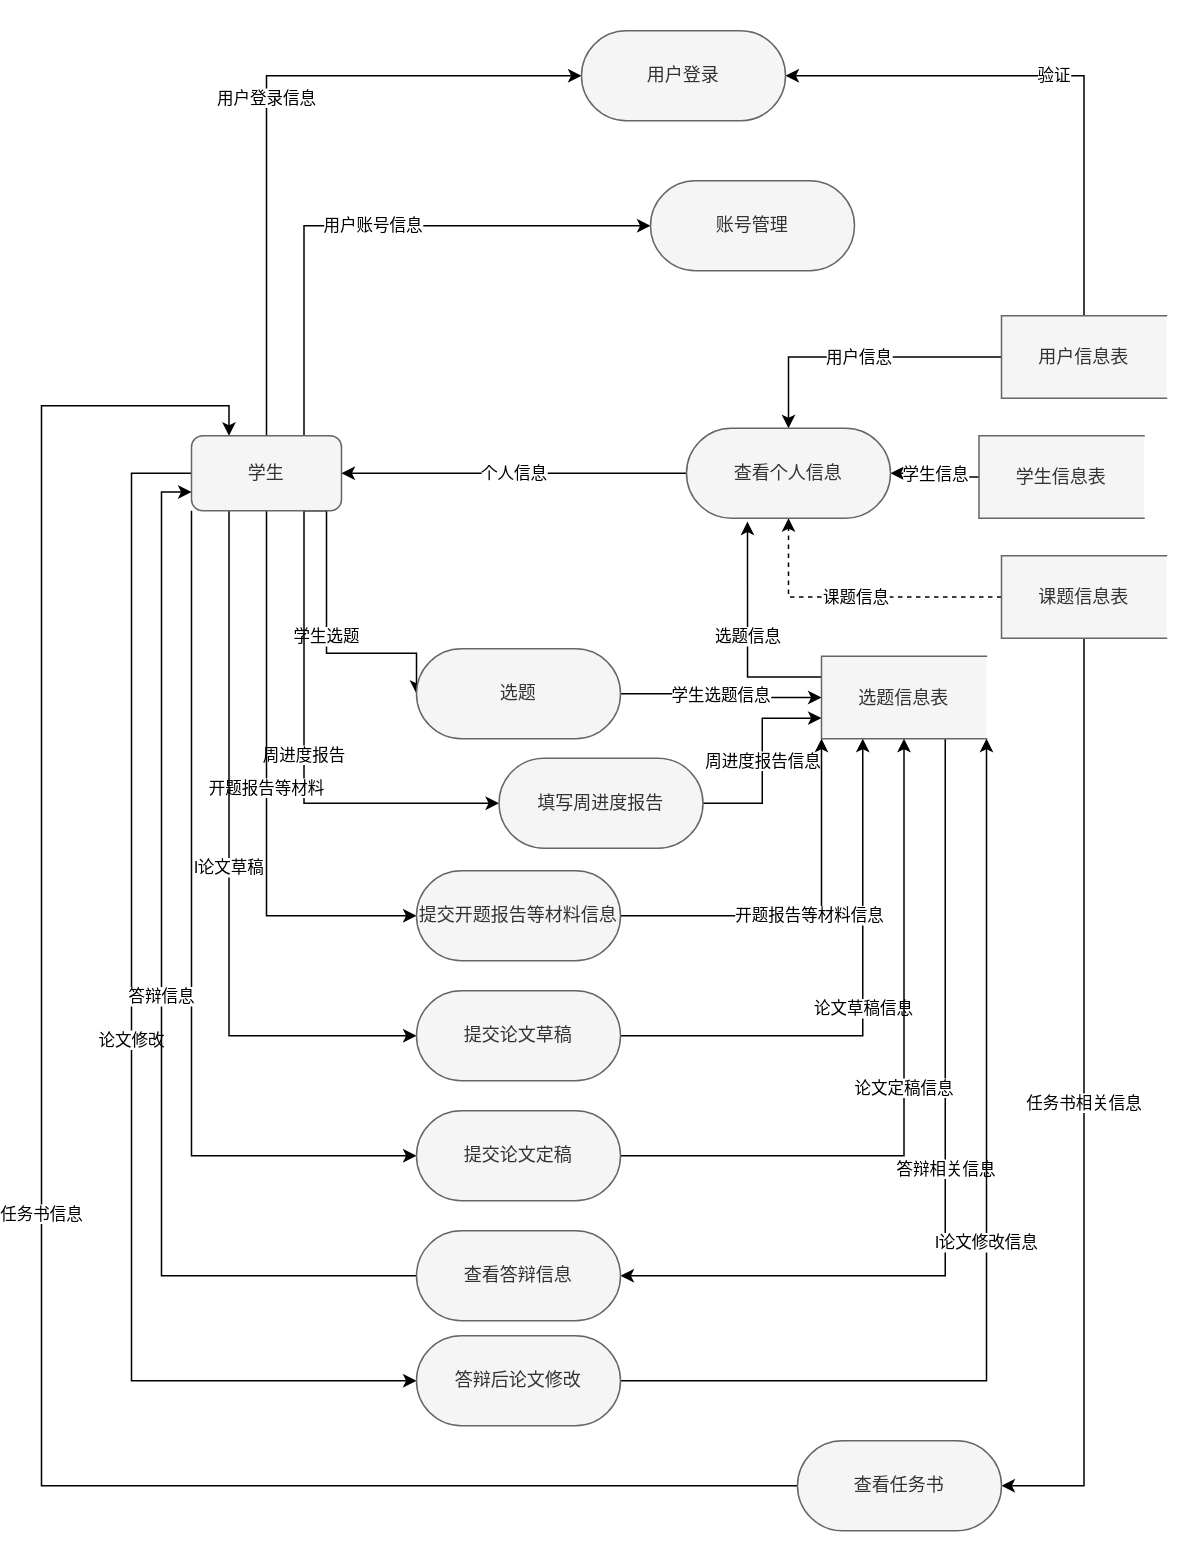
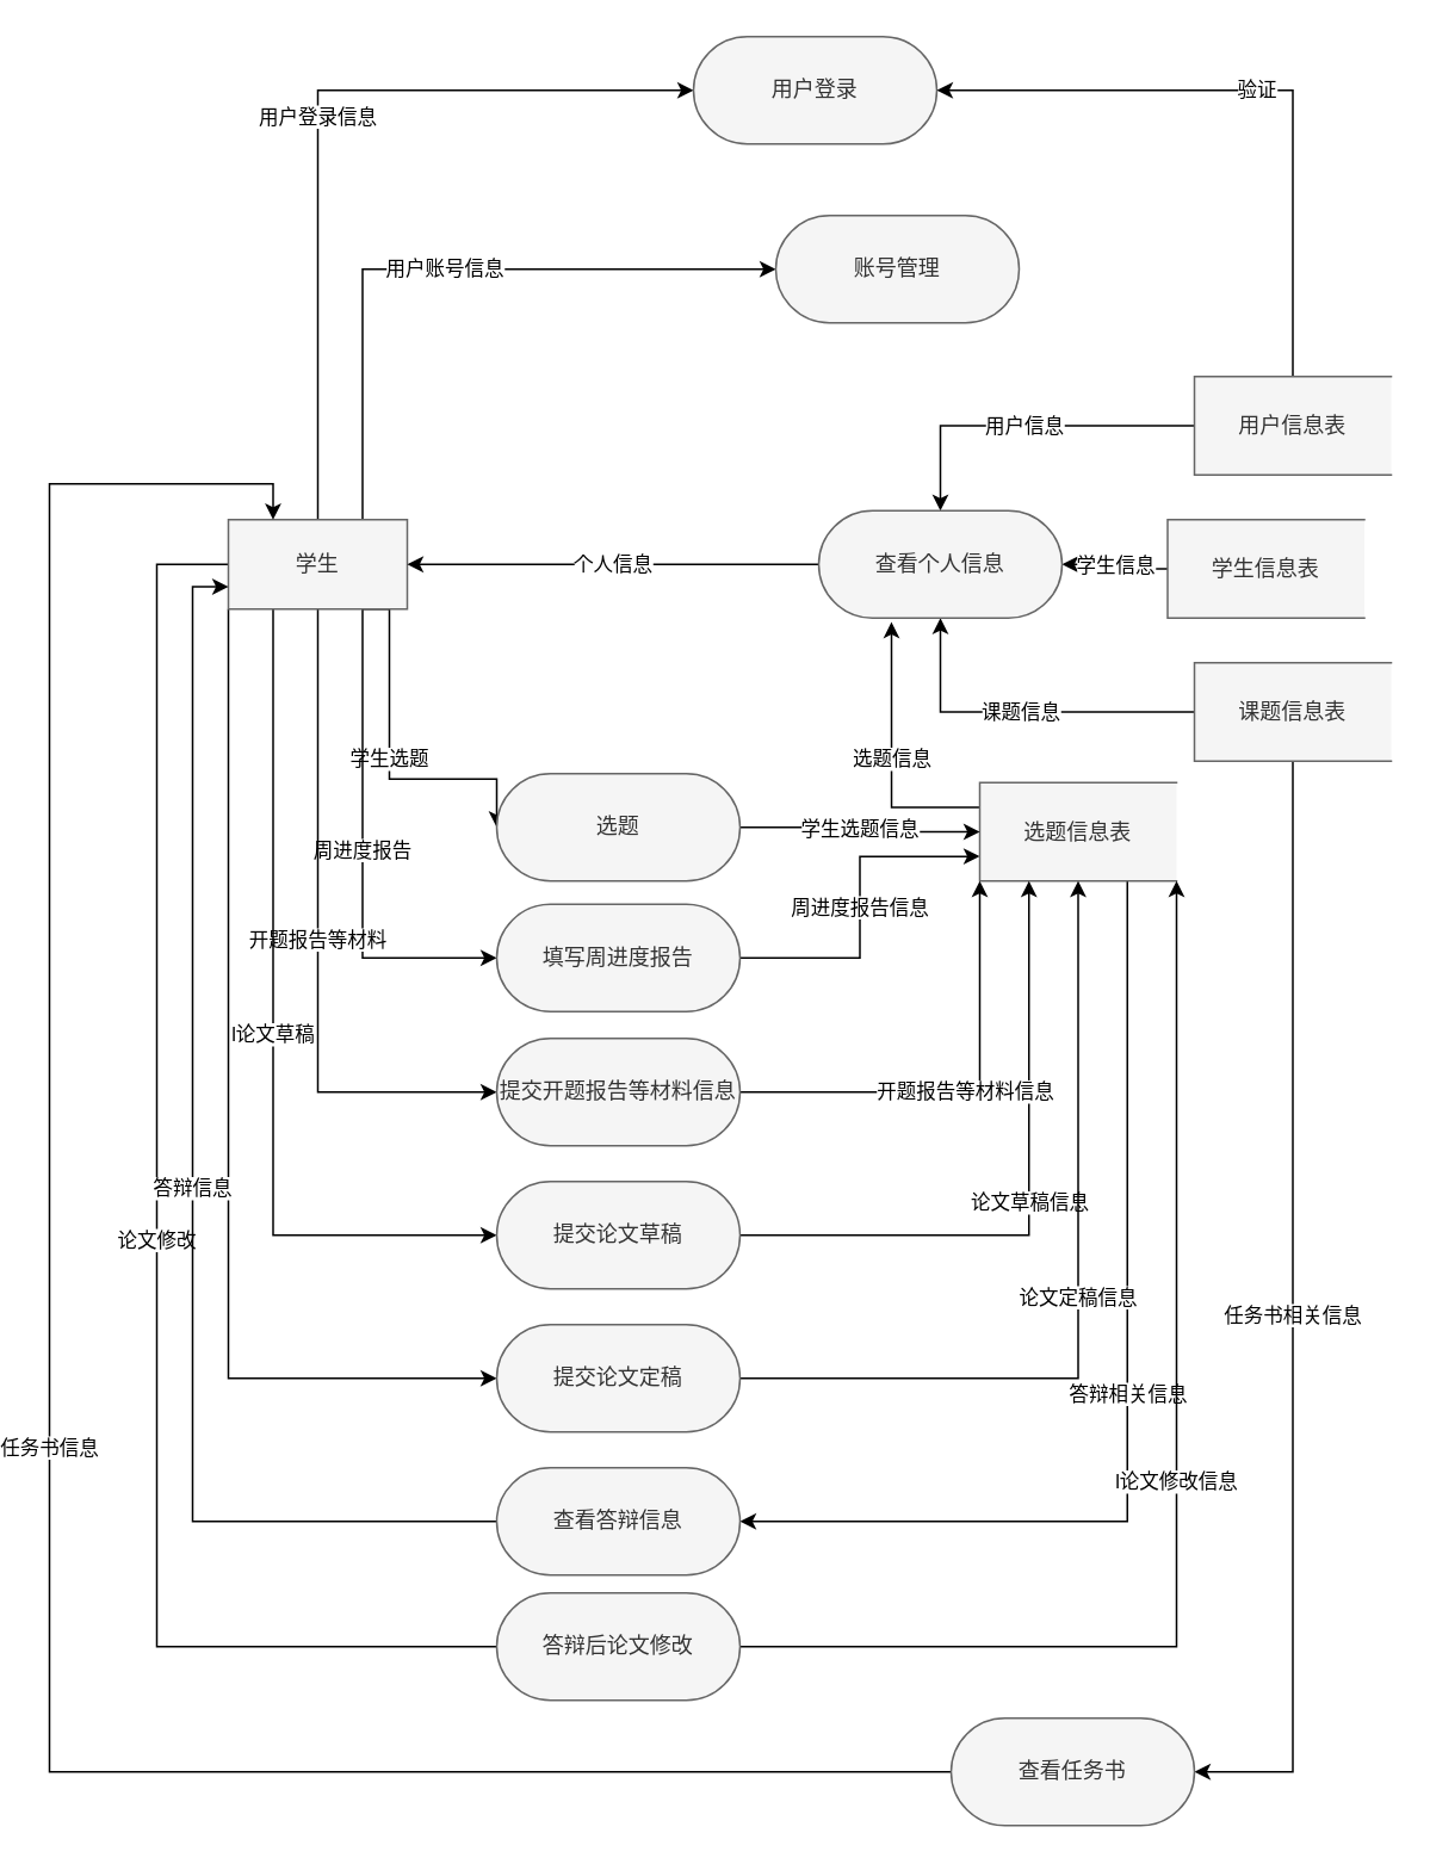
  <mxCell id="0" />
  <mxCell id="1" parent="0" />
  <mxCell id="2" value="用户登录信息" style="edgeStyle=orthogonalEdgeStyle;rounded=0;orthogonalLoop=1;jettySize=auto;html=1;exitX=0.5;exitY=0;exitDx=0;exitDy=0;entryX=0;entryY=0.5;entryDx=0;entryDy=0;entryPerimeter=0;" edge="1" parent="1" source="10" target="11"><mxGeometry relative="1" as="geometry" /></mxCell>
  <mxCell id="3" value="用户账号信息" style="edgeStyle=orthogonalEdgeStyle;rounded=0;orthogonalLoop=1;jettySize=auto;html=1;exitX=0.75;exitY=0;exitDx=0;exitDy=0;entryX=0;entryY=0.5;entryDx=0;entryDy=0;entryPerimeter=0;" edge="1" parent="1" source="10" target="22"><mxGeometry relative="1" as="geometry" /></mxCell>
  <mxCell id="4" value="学生选题" style="edgeStyle=orthogonalEdgeStyle;rounded=0;orthogonalLoop=1;jettySize=auto;html=1;exitX=0.75;exitY=1;exitDx=0;exitDy=0;entryX=0;entryY=0.5;entryDx=0;entryDy=0;entryPerimeter=0;" edge="1" parent="1" source="10" target="31"><mxGeometry relative="1" as="geometry"><Array as="points"><mxPoint x="210" y="340" /><mxPoint x="210" y="435" /></Array></mxGeometry></mxCell>
  <mxCell id="5" value="周进度报告" style="edgeStyle=orthogonalEdgeStyle;rounded=0;orthogonalLoop=1;jettySize=auto;html=1;exitX=0.75;exitY=1;exitDx=0;exitDy=0;entryX=0;entryY=0.5;entryDx=0;entryDy=0;entryPerimeter=0;" edge="1" parent="1" source="10" target="26"><mxGeometry relative="1" as="geometry" /></mxCell>
  <mxCell id="6" value="开题报告等材料" style="edgeStyle=orthogonalEdgeStyle;rounded=0;orthogonalLoop=1;jettySize=auto;html=1;exitX=0.5;exitY=1;exitDx=0;exitDy=0;entryX=0;entryY=0.5;entryDx=0;entryDy=0;entryPerimeter=0;" edge="1" parent="1" source="10" target="41"><mxGeometry relative="1" as="geometry" /></mxCell>
  <mxCell id="7" value="l论文草稿" style="edgeStyle=orthogonalEdgeStyle;rounded=0;orthogonalLoop=1;jettySize=auto;html=1;exitX=0.25;exitY=1;exitDx=0;exitDy=0;entryX=0;entryY=0.5;entryDx=0;entryDy=0;entryPerimeter=0;" edge="1" parent="1" source="10" target="33"><mxGeometry relative="1" as="geometry" /></mxCell>
  <mxCell id="8" style="edgeStyle=orthogonalEdgeStyle;rounded=0;orthogonalLoop=1;jettySize=auto;html=1;exitX=0;exitY=1;exitDx=0;exitDy=0;entryX=0;entryY=0.5;entryDx=0;entryDy=0;entryPerimeter=0;" edge="1" parent="1" source="10" target="35"><mxGeometry relative="1" as="geometry" /></mxCell>
- <mxCell id="9" value="论文修改" style="edgeStyle=orthogonalEdgeStyle;rounded=0;orthogonalLoop=1;jettySize=auto;html=1;exitX=0;exitY=0.5;exitDx=0;exitDy=0;entryX=0;entryY=0.5;entryDx=0;entryDy=0;entryPerimeter=0;" edge="1" parent="1" source="10" target="39"><mxGeometry relative="1" as="geometry"><Array as="points"><mxPoint y="315" x="80" /><mxPoint y="920" x="80" /></Array></mxGeometry></mxCell>
- <mxCell id="10" value="学生" style="html=1;dashed=0;whiteSpace=wrap;fillColor=#f5f5f5;fontColor=#333333;strokeColor=#666666;rounded=1;" vertex="1" parent="1"><mxGeometry x="120" y="290" width="100" height="50" as="geometry" /></mxCell>
+ <mxCell id="9" value="论文修改" style="edgeStyle=orthogonalEdgeStyle;rounded=0;orthogonalLoop=1;jettySize=auto;html=1;exitX=0;exitY=0.5;exitDx=0;exitDy=0;entryX=0;entryY=0.5;entryDx=0;entryDy=0;entryPerimeter=0;endArrow=none;" edge="1" parent="1" source="10" target="39"><mxGeometry relative="1" as="geometry"><Array as="points"><mxPoint y="315" x="80" /><mxPoint y="920" x="80" /></Array></mxGeometry></mxCell>
+ <mxCell id="10" value="学生" style="html=1;dashed=0;whiteSpace=wrap;fillColor=#f5f5f5;fontColor=#333333;strokeColor=#666666;" vertex="1" parent="1"><mxGeometry x="120" y="290" width="100" height="50" as="geometry" /></mxCell>
  <mxCell id="11" value="用户登录" style="html=1;dashed=0;whiteSpace=wrap;shape=mxgraph.dfd.start;fillColor=#f5f5f5;fontColor=#333333;strokeColor=#666666;" vertex="1" parent="1"><mxGeometry x="380" y="20" width="136" height="60" as="geometry" /></mxCell>
  <mxCell id="12" value="验证" style="edgeStyle=orthogonalEdgeStyle;rounded=0;orthogonalLoop=1;jettySize=auto;html=1;exitX=0.5;exitY=0;exitDx=0;exitDy=0;entryX=1;entryY=0.5;entryDx=0;entryDy=0;entryPerimeter=0;" edge="1" parent="1" source="14" target="11"><mxGeometry relative="1" as="geometry" /></mxCell>
  <mxCell id="13" value="用户信息" style="edgeStyle=orthogonalEdgeStyle;rounded=0;orthogonalLoop=1;jettySize=auto;html=1;" edge="1" parent="1" source="14" target="21"><mxGeometry relative="1" as="geometry" /></mxCell>
  <mxCell id="14" value="用户信息表" style="html=1;dashed=0;whiteSpace=wrap;shape=partialRectangle;right=0;fillColor=#f5f5f5;fontColor=#333333;strokeColor=#666666;" vertex="1" parent="1"><mxGeometry x="660" y="210" width="110" height="55" as="geometry" /></mxCell>
  <mxCell id="15" value="学生信息" style="edgeStyle=orthogonalEdgeStyle;rounded=0;orthogonalLoop=1;jettySize=auto;html=1;exitX=0;exitY=0.5;exitDx=0;exitDy=0;entryX=1;entryY=0.5;entryDx=0;entryDy=0;entryPerimeter=0;" edge="1" parent="1" source="16" target="21"><mxGeometry relative="1" as="geometry" /></mxCell>
  <mxCell id="16" value="学生信息表" style="html=1;dashed=0;whiteSpace=wrap;shape=partialRectangle;right=0;fillColor=#f5f5f5;fontColor=#333333;strokeColor=#666666;" vertex="1" parent="1"><mxGeometry x="645" y="290" width="110" height="55" as="geometry" /></mxCell>
- <mxCell id="17" value="课题信息" style="edgeStyle=orthogonalEdgeStyle;rounded=0;orthogonalLoop=1;jettySize=auto;html=1;exitX=0;exitY=0.5;exitDx=0;exitDy=0;entryX=0.5;entryY=0.5;entryDx=0;entryDy=30;entryPerimeter=0;dashed=1;" edge="1" parent="1" source="19" target="21"><mxGeometry relative="1" as="geometry"><mxPoint x="470" y="350" as="targetPoint" /></mxGeometry></mxCell>
+ <mxCell id="17" value="课题信息" style="edgeStyle=orthogonalEdgeStyle;rounded=0;orthogonalLoop=1;jettySize=auto;html=1;exitX=0;exitY=0.5;exitDx=0;exitDy=0;entryX=0.5;entryY=0.5;entryDx=0;entryDy=30;entryPerimeter=0;" edge="1" parent="1" source="19" target="21"><mxGeometry relative="1" as="geometry"><mxPoint x="470" y="350" as="targetPoint" /></mxGeometry></mxCell>
  <mxCell id="18" value="任务书相关信息" style="edgeStyle=orthogonalEdgeStyle;rounded=0;orthogonalLoop=1;jettySize=auto;html=1;exitX=0.5;exitY=1;exitDx=0;exitDy=0;entryX=1;entryY=0.5;entryDx=0;entryDy=0;entryPerimeter=0;" edge="1" parent="1" source="19" target="24"><mxGeometry relative="1" as="geometry" /></mxCell>
  <mxCell id="19" value="课题信息表" style="html=1;dashed=0;whiteSpace=wrap;shape=partialRectangle;right=0;fillColor=#f5f5f5;fontColor=#333333;strokeColor=#666666;" vertex="1" parent="1"><mxGeometry x="660" y="370" width="110" height="55" as="geometry" /></mxCell>
  <mxCell id="20" value="个人信息" style="edgeStyle=orthogonalEdgeStyle;rounded=0;orthogonalLoop=1;jettySize=auto;html=1;exitX=0;exitY=0.5;exitDx=0;exitDy=0;exitPerimeter=0;entryX=1;entryY=0.5;entryDx=0;entryDy=0;" edge="1" parent="1" source="21" target="10"><mxGeometry relative="1" as="geometry" /></mxCell>
  <mxCell id="21" value="查看个人信息" style="html=1;dashed=0;whiteSpace=wrap;shape=mxgraph.dfd.start;fillColor=#f5f5f5;fontColor=#333333;strokeColor=#666666;" vertex="1" parent="1"><mxGeometry x="450" y="285" width="136" height="60" as="geometry" /></mxCell>
  <mxCell id="22" value="账号管理" style="html=1;dashed=0;whiteSpace=wrap;shape=mxgraph.dfd.start;fillColor=#f5f5f5;fontColor=#333333;strokeColor=#666666;" vertex="1" parent="1"><mxGeometry x="426" y="120" width="136" height="60" as="geometry" /></mxCell>
  <mxCell id="23" value="任务书信息" style="edgeStyle=orthogonalEdgeStyle;rounded=0;orthogonalLoop=1;jettySize=auto;html=1;exitX=0;exitY=0.5;exitDx=0;exitDy=0;exitPerimeter=0;entryX=0.25;entryY=0;entryDx=0;entryDy=0;" edge="1" parent="1" source="24" target="10"><mxGeometry relative="1" as="geometry"><Array as="points"><mxPoint x="20" y="990" /><mxPoint x="20" y="270" /><mxPoint x="145" y="270" /></Array></mxGeometry></mxCell>
  <mxCell id="24" value="查看任务书" style="html=1;dashed=0;whiteSpace=wrap;shape=mxgraph.dfd.start;fillColor=#f5f5f5;fontColor=#333333;strokeColor=#666666;" vertex="1" parent="1"><mxGeometry x="524" y="960" width="136" height="60" as="geometry" /></mxCell>
  <mxCell id="25" value="周进度报告信息" style="edgeStyle=orthogonalEdgeStyle;rounded=0;orthogonalLoop=1;jettySize=auto;html=1;exitX=1;exitY=0.5;exitDx=0;exitDy=0;exitPerimeter=0;entryX=0;entryY=0.75;entryDx=0;entryDy=0;" edge="1" parent="1" source="26" target="29"><mxGeometry relative="1" as="geometry" /></mxCell>
- <mxCell id="26" value="填写周进度报告" style="html=1;dashed=0;whiteSpace=wrap;shape=mxgraph.dfd.start;fillColor=#f5f5f5;fontColor=#333333;strokeColor=#666666;" vertex="1" parent="1"><mxGeometry x="325" y="505" width="136" height="60" as="geometry" /></mxCell>
+ <mxCell id="26" value="填写周进度报告" style="html=1;dashed=0;whiteSpace=wrap;shape=mxgraph.dfd.start;fillColor=#f5f5f5;fontColor=#333333;strokeColor=#666666;" vertex="1" parent="1"><mxGeometry x="270" y="505" width="136" height="60" as="geometry" /></mxCell>
  <mxCell id="27" value="选题信息" style="edgeStyle=orthogonalEdgeStyle;rounded=0;orthogonalLoop=1;jettySize=auto;html=1;exitX=0;exitY=0.25;exitDx=0;exitDy=0;entryX=0.299;entryY=1.037;entryDx=0;entryDy=0;entryPerimeter=0;" edge="1" parent="1" source="29" target="21"><mxGeometry relative="1" as="geometry" /></mxCell>
  <mxCell id="28" value="答辩相关信息" style="edgeStyle=orthogonalEdgeStyle;rounded=0;orthogonalLoop=1;jettySize=auto;html=1;exitX=0.75;exitY=1;exitDx=0;exitDy=0;entryX=1;entryY=0.5;entryDx=0;entryDy=0;entryPerimeter=0;" edge="1" parent="1" source="29" target="37"><mxGeometry relative="1" as="geometry" /></mxCell>
  <mxCell id="29" value="选题信息表" style="html=1;dashed=0;whiteSpace=wrap;shape=partialRectangle;right=0;fillColor=#f5f5f5;fontColor=#333333;strokeColor=#666666;" vertex="1" parent="1"><mxGeometry x="540" y="437" width="110" height="55" as="geometry" /></mxCell>
  <mxCell id="30" value="学生选题信息" style="edgeStyle=orthogonalEdgeStyle;rounded=0;orthogonalLoop=1;jettySize=auto;html=1;exitX=1;exitY=0.5;exitDx=0;exitDy=0;exitPerimeter=0;" edge="1" parent="1" source="31" target="29"><mxGeometry relative="1" as="geometry" /></mxCell>
  <mxCell id="31" value="选题" style="html=1;dashed=0;whiteSpace=wrap;shape=mxgraph.dfd.start;fillColor=#f5f5f5;fontColor=#333333;strokeColor=#666666;" vertex="1" parent="1"><mxGeometry x="270" y="432" width="136" height="60" as="geometry" /></mxCell>
  <mxCell id="32" value="论文草稿信息" style="edgeStyle=orthogonalEdgeStyle;rounded=0;orthogonalLoop=1;jettySize=auto;html=1;exitX=1;exitY=0.5;exitDx=0;exitDy=0;exitPerimeter=0;entryX=0.25;entryY=1;entryDx=0;entryDy=0;" edge="1" parent="1" source="33" target="29"><mxGeometry relative="1" as="geometry" /></mxCell>
  <mxCell id="33" value="提交论文草稿" style="html=1;dashed=0;whiteSpace=wrap;shape=mxgraph.dfd.start;fillColor=#f5f5f5;fontColor=#333333;strokeColor=#666666;" vertex="1" parent="1"><mxGeometry x="270" y="660" width="136" height="60" as="geometry" /></mxCell>
  <mxCell id="34" value="论文定稿信息" style="edgeStyle=orthogonalEdgeStyle;rounded=0;orthogonalLoop=1;jettySize=auto;html=1;exitX=1;exitY=0.5;exitDx=0;exitDy=0;exitPerimeter=0;entryX=0.5;entryY=1;entryDx=0;entryDy=0;" edge="1" parent="1" source="35" target="29"><mxGeometry relative="1" as="geometry" /></mxCell>
  <mxCell id="35" value="提交论文定稿" style="html=1;dashed=0;whiteSpace=wrap;shape=mxgraph.dfd.start;fillColor=#f5f5f5;fontColor=#333333;strokeColor=#666666;" vertex="1" parent="1"><mxGeometry x="270" y="740" width="136" height="60" as="geometry" /></mxCell>
  <mxCell id="36" value="答辩信息" style="edgeStyle=orthogonalEdgeStyle;rounded=0;orthogonalLoop=1;jettySize=auto;html=1;exitX=0;exitY=0.5;exitDx=0;exitDy=0;exitPerimeter=0;entryX=0;entryY=0.75;entryDx=0;entryDy=0;" edge="1" parent="1" source="37" target="10"><mxGeometry relative="1" as="geometry" /></mxCell>
  <mxCell id="37" value="查看答辩信息" style="html=1;dashed=0;whiteSpace=wrap;shape=mxgraph.dfd.start;fillColor=#f5f5f5;fontColor=#333333;strokeColor=#666666;" vertex="1" parent="1"><mxGeometry x="270" y="820" width="136" height="60" as="geometry" /></mxCell>
  <mxCell id="38" value="l论文修改信息" style="edgeStyle=orthogonalEdgeStyle;rounded=0;orthogonalLoop=1;jettySize=auto;html=1;exitX=1;exitY=0.5;exitDx=0;exitDy=0;exitPerimeter=0;entryX=1;entryY=1;entryDx=0;entryDy=0;" edge="1" parent="1" source="39" target="29"><mxGeometry relative="1" as="geometry" /></mxCell>
  <mxCell id="39" value="答辩后论文修改" style="html=1;dashed=0;whiteSpace=wrap;shape=mxgraph.dfd.start;fillColor=#f5f5f5;fontColor=#333333;strokeColor=#666666;" vertex="1" parent="1"><mxGeometry x="270" y="890" width="136" height="60" as="geometry" /></mxCell>
  <mxCell id="40" value="开题报告等材料信息" style="edgeStyle=orthogonalEdgeStyle;rounded=0;orthogonalLoop=1;jettySize=auto;html=1;exitX=1;exitY=0.5;exitDx=0;exitDy=0;exitPerimeter=0;entryX=0;entryY=1;entryDx=0;entryDy=0;" edge="1" parent="1" source="41" target="29"><mxGeometry relative="1" as="geometry" /></mxCell>
  <mxCell id="41" value="提交开题报告等材料信息" style="html=1;dashed=0;whiteSpace=wrap;shape=mxgraph.dfd.start;fillColor=#f5f5f5;fontColor=#333333;strokeColor=#666666;" vertex="1" parent="1"><mxGeometry x="270" y="580" width="136" height="60" as="geometry" /></mxCell>
